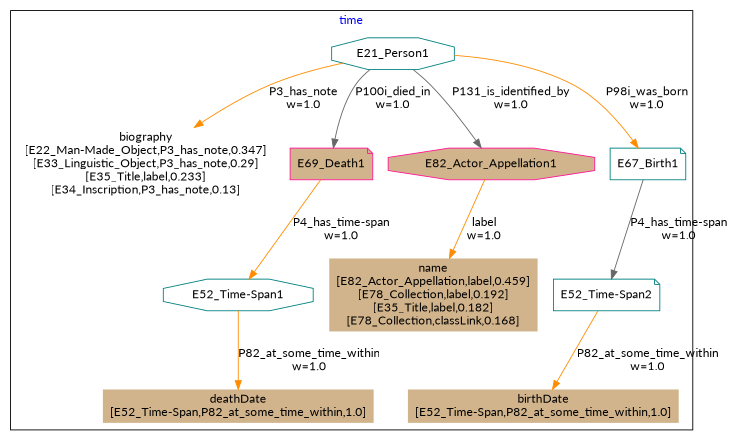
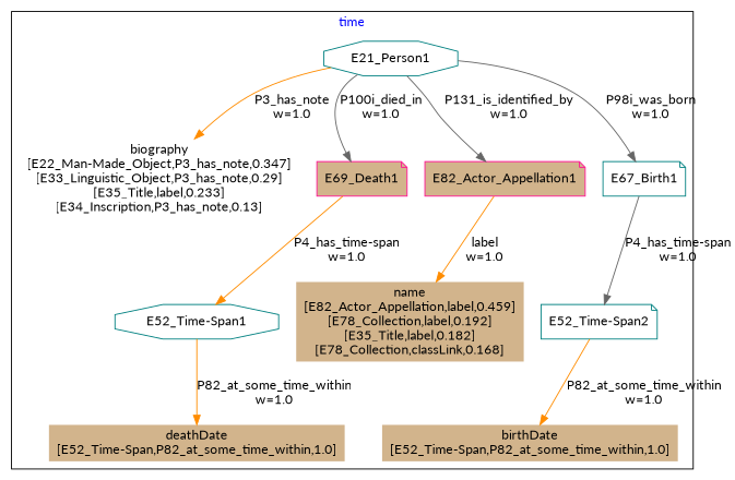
  digraph {
    fontcolor=blue
    fontname=Lato
    remincross=true
    node [color=teal fillcolor=white fontname=Lato shape=plaintext style=filled]
    edge [color=darkorange fontcolor=black fontname=Lato]
    n1 [label="E52_Time-Span1" shape=octagon]
    n2 [fillcolor=tan label="deathDate\n[E52_Time-Span,P82_at_some_time_within,1.0]"]
    n3 [label=E21_Person1 shape=octagon]
    n4 [label="biography\n[E22_Man-Made_Object,P3_has_note,0.347]\n[E33_Linguistic_Object,P3_has_note,0.29]\n[E35_Title,label,0.233]\n[E34_Inscription,P3_has_note,0.13]"]
    n5 [color=deeppink fillcolor=tan label=E69_Death1 shape=note]
-   n6 [color=deeppink fillcolor=tan label=E82_Actor_Appellation1 shape=octagon]
+   n6 [color=deeppink fillcolor=tan label=E82_Actor_Appellation1 shape=note]
    n7 [fillcolor=tan label="name\n[E82_Actor_Appellation,label,0.459]\n[E78_Collection,label,0.192]\n[E35_Title,label,0.182]\n[E78_Collection,classLink,0.168]"]
    n8 [label="E52_Time-Span2" shape=note]
    n9 [color=deeppink fillcolor=tan label="birthDate\n[E52_Time-Span,P82_at_some_time_within,1.0]"]
    n10 [label=E67_Birth1 shape=note]
    subgraph cluster_1 {
      label=time
      n1
      n2
      n3
      n4
      n5
      n6
      n7
      n8
      n9
      n10
    }
    n1 -> n2 [label="P82_at_some_time_within\nw=1.0"]
    n3 -> n4 [label="P3_has_note\nw=1.0"]
    n3 -> n5 [color=gray40 label="P100i_died_in\nw=1.0"]
    n3 -> n6 [color=gray40 label="P131_is_identified_by\nw=1.0"]
-   n3 -> n10 [label="P98i_was_born\nw=1.0"]
+   n3 -> n10 [color=gray40 label="P98i_was_born\nw=1.0"]
    n5 -> n1 [label="P4_has_time-span\nw=1.0"]
    n6 -> n7 [label="label\nw=1.0"]
    n8 -> n9 [label="P82_at_some_time_within\nw=1.0"]
    n10 -> n8 [color=gray40 label="P4_has_time-span\nw=1.0"]
  }
